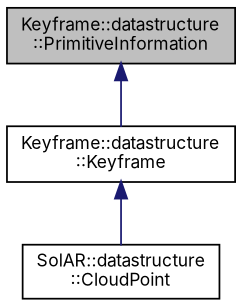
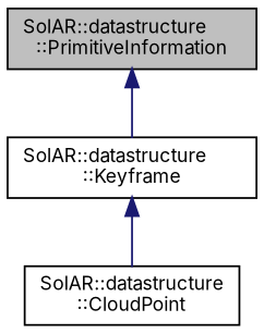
  digraph {
    fontname=Inter
    node [color=black fillcolor=white fontname=Inter fontsize=10 shape=record style=filled]
    edge [color=midnightblue dir=back fontname=Inter fontsize=10 labelfontname=Helvetica labelfontsize=10 style=solid]
-   n1 [fillcolor=grey75 fontcolor=black height=0.2 label="Keyframe::datastructure\l::PrimitiveInformation" width=0.4]
-   n2 [height=0.2 label="Keyframe::datastructure\l::Keyframe" width=0.4]
+   n1 [fillcolor=grey75 fontcolor=black height=0.2 label="SolAR::datastructure\l::PrimitiveInformation" width=0.4]
+   n2 [height=0.2 label="SolAR::datastructure\l::Keyframe" width=0.4]
    n3 [height=0.2 label="SolAR::datastructure\l::CloudPoint" width=0.4]
    n1 -> n2
    n2 -> n3
  }
